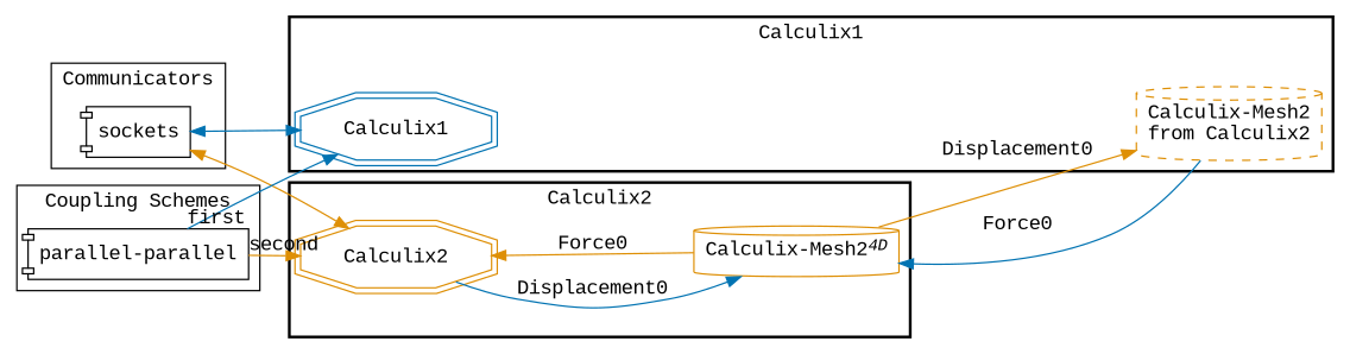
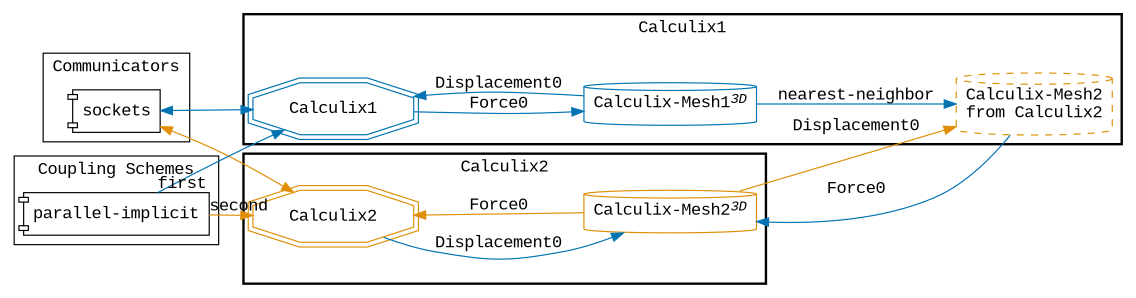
  digraph {
    compound=True
    fontname="Liberation Mono"
    rankdir=LR
    splines=true
    node [fontname="Liberation Mono" shape=cylinder color="#DE8F05"]
    edge [color="#0173B2" fontname="Liberation Mono"]
    n1 [label=sockets shape=component color=""]
-   n2 [label="parallel-parallel" shape=component color=""]
+   n2 [label="parallel-implicit" shape=component color=""]
    Calculix1 [color="#0173B2" shape=doubleoctagon]
+   n4 [color="#0173B2" label=<Calculix-Mesh1<SUP><I>3D</I></SUP>>]
    n5 [label="Calculix-Mesh2\nfrom Calculix2" style=dashed]
    Calculix2 [shape=doubleoctagon]
-   n7 [label=<Calculix-Mesh2<SUP><I>4D</I></SUP>>]
+   n7 [label=<Calculix-Mesh2<SUP><I>3D</I></SUP>>]
    subgraph cluster_1 {
      label=Communicators
      n1
    }
    subgraph cluster_2 {
      label="Coupling Schemes"
      n2
    }
    subgraph cluster_3 {
      label=Calculix1
      style=bold
      Calculix1
+     n4
      n5
    }
    subgraph cluster_4 {
      label=Calculix2
      style=bold
      Calculix2
      n7
    }
    n1 -> Calculix1 [dir=both]
    n1 -> Calculix2 [color="#DE8F05" dir=both]
    n2 -> Calculix1 [taillabel=first]
    n2 -> Calculix2 [color="#DE8F05" taillabel=second]
+   Calculix1 -> n4 [label=Force0]
+   n4 -> Calculix1 [label=Displacement0]
+   n4 -> n5 [label="nearest-neighbor"]
    n5 -> n7 [label=Force0]
    Calculix2 -> n7 [label=Displacement0]
    n7 -> n5 [color="#DE8F05" label=Displacement0]
    n7 -> Calculix2 [color="#DE8F05" label=Force0]
  }
